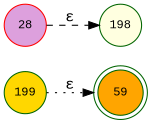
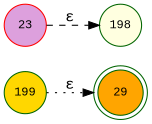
  digraph {
    fontname="Liberation Mono"
    rankdir=LR
    node [color=darkgreen fixedsize=true fontname="Liberation Mono" fontsize=11 shape=circle style=filled peripheries=1]
    edge [fontname="Liberation Mono"]
-   n1 [fillcolor=orange label=59 shape=doublecircle width=.6 peripheries=""]
+   n1 [fillcolor=orange label=29 shape=doublecircle width=.6 peripheries=""]
    n2 [fillcolor=lightyellow label=198 width=.55]
    n3 [fillcolor=gold label=199 width=.55]
-   n4 [color=red fillcolor=plum label=28 width=.55]
+   n4 [color=red fillcolor=plum label=23 width=.55]
    n3 -> n1 [label="&epsilon;" style=dotted]
    n4 -> n2 [label="&epsilon;" style=dashed]
  }
